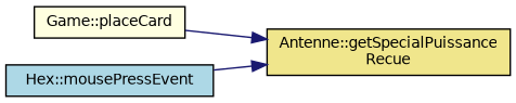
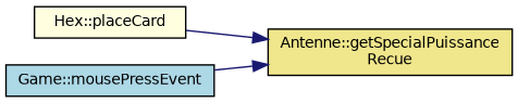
  digraph {
    rankdir=RL
    node [color=black fontname=Helvetica fontsize=10 shape=record style=filled]
    edge [color=midnightblue dir=back fontname=Helvetica fontsize=10 labelfontname=Helvetica labelfontsize=10 style=solid]
    n1 [fillcolor=khaki fontcolor=black height=0.2 label="Antenne::getSpecialPuissance\lRecue" width=0.4]
-   n2 [fillcolor=lightyellow height=0.2 label="Game::placeCard" width=0.4]
-   n3 [fillcolor=lightblue height=0.2 label="Hex::mousePressEvent" width=0.4]
+   n2 [fillcolor=lightyellow height=0.2 label="Hex::placeCard" width=0.4]
+   n3 [fillcolor=lightblue height=0.2 label="Game::mousePressEvent" width=0.4]
    n1 -> n2
    n1 -> n3
  }
